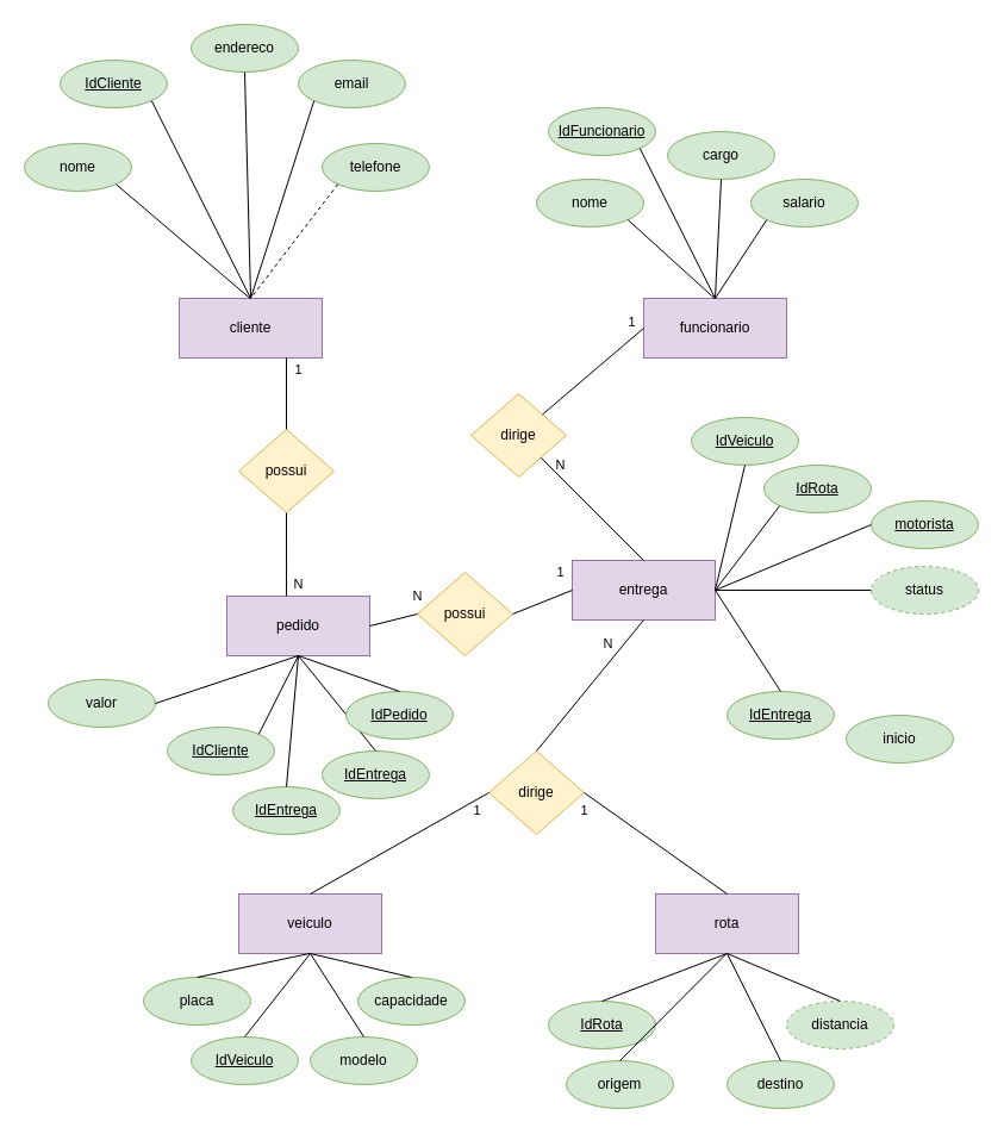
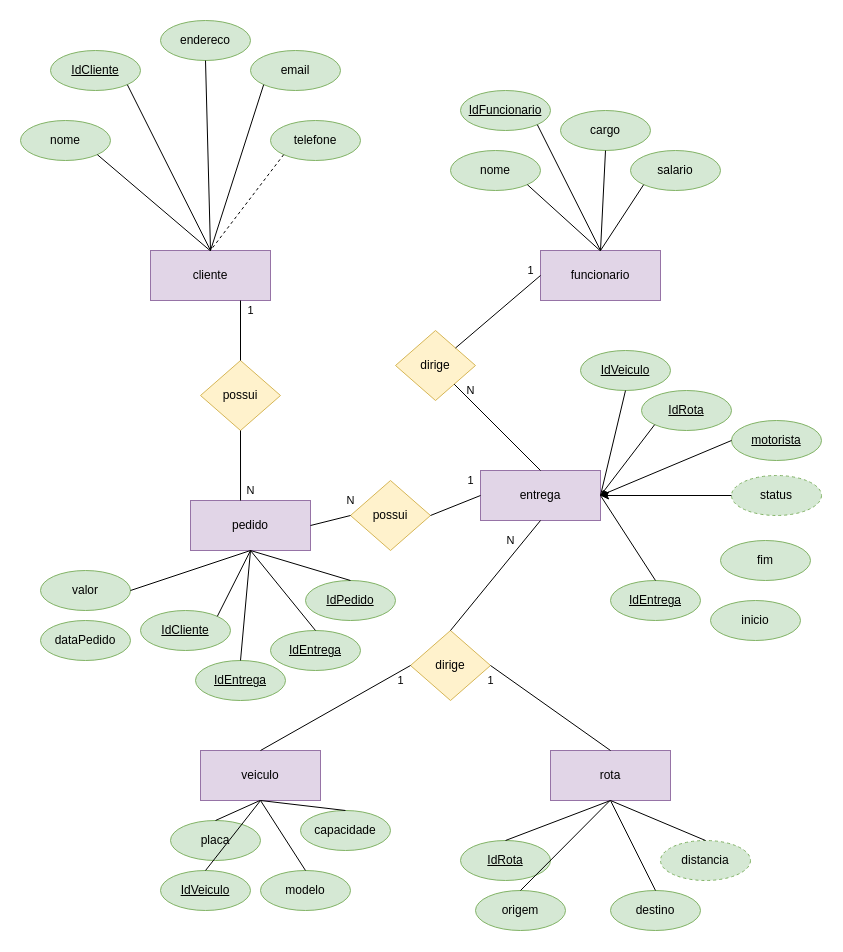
  <mxCell id="0" />
  <mxCell id="1" parent="0" />
  <mxCell id="2" value="&lt;u&gt;IdCliente&lt;/u&gt;" style="ellipse;whiteSpace=wrap;html=1;fillColor=#d5e8d4;strokeColor=#82b366;" parent="1" vertex="1"><mxGeometry x="50" y="50" width="90" height="40" as="geometry" /></mxCell>
  <mxCell id="3" value="nome" style="ellipse;whiteSpace=wrap;html=1;fillColor=#d5e8d4;strokeColor=#82b366;" parent="1" vertex="1"><mxGeometry x="20" y="120" width="90" height="40" as="geometry" /></mxCell>
  <mxCell id="4" value="cliente" style="rounded=0;whiteSpace=wrap;html=1;fillColor=#e1d5e7;strokeColor=#9673a6;" parent="1" vertex="1"><mxGeometry x="150" y="250" width="120" height="50" as="geometry" /></mxCell>
  <mxCell id="5" value="entrega" style="rounded=0;whiteSpace=wrap;html=1;fillColor=#e1d5e7;strokeColor=#9673a6;" parent="1" vertex="1"><mxGeometry x="480" y="470" width="120" height="50" as="geometry" /></mxCell>
  <mxCell id="6" value="funcionario" style="rounded=0;whiteSpace=wrap;html=1;fillColor=#e1d5e7;strokeColor=#9673a6;" parent="1" vertex="1"><mxGeometry x="540" y="250" width="120" height="50" as="geometry" /></mxCell>
  <mxCell id="7" value="" style="endArrow=none;html=1;rounded=0;entryX=0.5;entryY=0;entryDx=0;entryDy=0;exitX=1;exitY=1;exitDx=0;exitDy=0;" parent="1" source="2" target="4" edge="1"><mxGeometry width="50" height="50" relative="1" as="geometry"><mxPoint x="210" y="290" as="sourcePoint" /><mxPoint x="230" y="240" as="targetPoint" /></mxGeometry></mxCell>
  <mxCell id="8" value="endereco" style="ellipse;whiteSpace=wrap;html=1;fillColor=#d5e8d4;strokeColor=#82b366;" parent="1" vertex="1"><mxGeometry x="160" y="20" width="90" height="40" as="geometry" /></mxCell>
  <mxCell id="9" value="email" style="ellipse;whiteSpace=wrap;html=1;fillColor=#d5e8d4;strokeColor=#82b366;" parent="1" vertex="1"><mxGeometry x="250" y="50" width="90" height="40" as="geometry" /></mxCell>
  <mxCell id="10" value="" style="endArrow=none;html=1;rounded=0;entryX=0.5;entryY=1;entryDx=0;entryDy=0;exitX=1;exitY=1;exitDx=0;exitDy=0;" parent="1" source="3" edge="1"><mxGeometry width="50" height="50" relative="1" as="geometry"><mxPoint x="209.5" y="290" as="sourcePoint" /><mxPoint x="209.5" y="250" as="targetPoint" /></mxGeometry></mxCell>
  <mxCell id="11" value="" style="endArrow=none;html=1;rounded=0;exitX=0.5;exitY=1;exitDx=0;exitDy=0;" parent="1" source="8" edge="1"><mxGeometry width="50" height="50" relative="1" as="geometry"><mxPoint x="230" y="370" as="sourcePoint" /><mxPoint x="210" y="250" as="targetPoint" /></mxGeometry></mxCell>
  <mxCell id="12" value="" style="endArrow=none;html=1;rounded=0;exitX=0;exitY=1;exitDx=0;exitDy=0;" parent="1" source="9" edge="1"><mxGeometry width="50" height="50" relative="1" as="geometry"><mxPoint x="280" y="330" as="sourcePoint" /><mxPoint x="210" y="250" as="targetPoint" /></mxGeometry></mxCell>
  <mxCell id="13" value="telefone" style="ellipse;whiteSpace=wrap;html=1;fillColor=#d5e8d4;strokeColor=#82b366;" parent="1" vertex="1"><mxGeometry x="270" y="120" width="90" height="40" as="geometry" /></mxCell>
  <mxCell id="14" value="" style="endArrow=none;html=1;rounded=0;exitX=0;exitY=1;exitDx=0;exitDy=0;entryX=0.5;entryY=0;entryDx=0;entryDy=0;dashed=1;" parent="1" source="13" target="4" edge="1"><mxGeometry width="50" height="50" relative="1" as="geometry"><mxPoint x="359.5" y="310" as="sourcePoint" /><mxPoint x="180" y="220" as="targetPoint" /></mxGeometry></mxCell>
  <mxCell id="15" value="&lt;u&gt;IdFuncionario&lt;/u&gt;" style="ellipse;whiteSpace=wrap;html=1;fillColor=#d5e8d4;strokeColor=#82b366;" parent="1" vertex="1"><mxGeometry x="460" y="90" width="90" height="40" as="geometry" /></mxCell>
  <mxCell id="16" value="nome" style="ellipse;whiteSpace=wrap;html=1;fillColor=#d5e8d4;strokeColor=#82b366;" parent="1" vertex="1"><mxGeometry x="450" y="150" width="90" height="40" as="geometry" /></mxCell>
  <mxCell id="17" value="" style="endArrow=none;html=1;rounded=0;entryX=0.5;entryY=1;entryDx=0;entryDy=0;exitX=1;exitY=1;exitDx=0;exitDy=0;" parent="1" source="15" edge="1"><mxGeometry width="50" height="50" relative="1" as="geometry"><mxPoint x="600" y="290" as="sourcePoint" /><mxPoint x="600" y="250" as="targetPoint" /></mxGeometry></mxCell>
  <mxCell id="18" value="cargo" style="ellipse;whiteSpace=wrap;html=1;fillColor=#d5e8d4;strokeColor=#82b366;" parent="1" vertex="1"><mxGeometry x="560" y="110" width="90" height="40" as="geometry" /></mxCell>
  <mxCell id="19" value="" style="endArrow=none;html=1;rounded=0;entryX=0.5;entryY=1;entryDx=0;entryDy=0;exitX=1;exitY=1;exitDx=0;exitDy=0;" parent="1" source="16" edge="1"><mxGeometry width="50" height="50" relative="1" as="geometry"><mxPoint x="599.5" y="290" as="sourcePoint" /><mxPoint x="599.5" y="250" as="targetPoint" /></mxGeometry></mxCell>
  <mxCell id="20" value="" style="endArrow=none;html=1;rounded=0;exitX=0.5;exitY=1;exitDx=0;exitDy=0;" parent="1" source="18" edge="1"><mxGeometry width="50" height="50" relative="1" as="geometry"><mxPoint x="620" y="370" as="sourcePoint" /><mxPoint x="600" y="250" as="targetPoint" /></mxGeometry></mxCell>
  <mxCell id="21" value="salario" style="ellipse;whiteSpace=wrap;html=1;fillColor=#d5e8d4;strokeColor=#82b366;" parent="1" vertex="1"><mxGeometry x="630" y="150" width="90" height="40" as="geometry" /></mxCell>
  <mxCell id="22" value="" style="endArrow=none;html=1;rounded=0;exitX=0;exitY=1;exitDx=0;exitDy=0;entryX=0.5;entryY=1;entryDx=0;entryDy=0;" parent="1" source="21" edge="1"><mxGeometry width="50" height="50" relative="1" as="geometry"><mxPoint x="749.5" y="310" as="sourcePoint" /><mxPoint x="600" y="250" as="targetPoint" /></mxGeometry></mxCell>
  <mxCell id="23" value="&lt;u&gt;IdVeiculo&lt;/u&gt;" style="ellipse;whiteSpace=wrap;html=1;fillColor=#d5e8d4;strokeColor=#82b366;" parent="1" vertex="1"><mxGeometry x="580" y="350" width="90" height="40" as="geometry" /></mxCell>
  <mxCell id="24" value="&lt;u&gt;IdEntrega&lt;/u&gt;" style="ellipse;whiteSpace=wrap;html=1;fillColor=#d5e8d4;strokeColor=#82b366;" parent="1" vertex="1"><mxGeometry x="610" y="580" width="90" height="40" as="geometry" /></mxCell>
  <mxCell id="25" value="" style="endArrow=none;html=1;rounded=0;entryX=1;entryY=0.5;entryDx=0;entryDy=0;exitX=0.5;exitY=1;exitDx=0;exitDy=0;" parent="1" source="23" edge="1" target="5"><mxGeometry width="50" height="50" relative="1" as="geometry"><mxPoint x="540" y="560" as="sourcePoint" /><mxPoint x="540" y="520" as="targetPoint" /></mxGeometry></mxCell>
  <mxCell id="26" value="&lt;span style=&quot;font-weight: normal;&quot;&gt;&lt;u&gt;IdRota&lt;/u&gt;&lt;/span&gt;" style="ellipse;whiteSpace=wrap;html=1;fontStyle=1;fillColor=#d5e8d4;strokeColor=#82b366;" parent="1" vertex="1"><mxGeometry x="641" y="390" width="90" height="40" as="geometry" /></mxCell>
+ <mxCell id="27" value="fim" style="ellipse;whiteSpace=wrap;html=1;fillColor=#d5e8d4;strokeColor=#82b366;" parent="1" vertex="1"><mxGeometry x="720" y="540" width="90" height="40" as="geometry" /></mxCell>
  <mxCell id="28" value="" style="endArrow=none;html=1;rounded=0;entryX=1;entryY=0.5;entryDx=0;entryDy=0;exitX=0.5;exitY=0;exitDx=0;exitDy=0;" parent="1" source="24" edge="1" target="5"><mxGeometry width="50" height="50" relative="1" as="geometry"><mxPoint x="539.5" y="560" as="sourcePoint" /><mxPoint x="539.5" y="520" as="targetPoint" /></mxGeometry></mxCell>
  <mxCell id="29" value="" style="endArrow=none;html=1;rounded=0;exitX=0;exitY=1;exitDx=0;exitDy=0;fontStyle=1;entryX=1;entryY=0.5;entryDx=0;entryDy=0;" parent="1" source="26" target="5" edge="1"><mxGeometry width="50" height="50" relative="1" as="geometry"><mxPoint x="390" y="430" as="sourcePoint" /><mxPoint x="390" y="470" as="targetPoint" /></mxGeometry></mxCell>
  <mxCell id="30" value="inicio" style="ellipse;whiteSpace=wrap;html=1;fillColor=#d5e8d4;strokeColor=#82b366;" parent="1" vertex="1"><mxGeometry x="710" y="600" width="90" height="40" as="geometry" /></mxCell>
  <mxCell id="31" value="pedido" style="rounded=0;whiteSpace=wrap;html=1;fillColor=#e1d5e7;strokeColor=#9673a6;" parent="1" vertex="1"><mxGeometry x="190" y="500" width="120" height="50" as="geometry" /></mxCell>
  <mxCell id="32" value="veiculo" style="rounded=0;whiteSpace=wrap;html=1;fillColor=#e1d5e7;strokeColor=#9673a6;" parent="1" vertex="1"><mxGeometry x="200" y="750" width="120" height="50" as="geometry" /></mxCell>
  <mxCell id="33" value="rota" style="rounded=0;whiteSpace=wrap;html=1;fillColor=#e1d5e7;strokeColor=#9673a6;" parent="1" vertex="1"><mxGeometry x="550" y="750" width="120" height="50" as="geometry" /></mxCell>
- <mxCell id="34" value="placa" style="ellipse;whiteSpace=wrap;html=1;fillColor=#d5e8d4;strokeColor=#82b366;" parent="1" vertex="1"><mxGeometry x="120" y="820" width="90" height="40" as="geometry" /></mxCell>
+ <mxCell id="34" value="placa" style="ellipse;whiteSpace=wrap;html=1;fillColor=#d5e8d4;strokeColor=#82b366;" parent="1" vertex="1"><mxGeometry x="170" y="820" width="90" height="40" as="geometry" /></mxCell>
  <mxCell id="35" value="&lt;u&gt;IdVeiculo&lt;/u&gt;" style="ellipse;whiteSpace=wrap;html=1;fillColor=#d5e8d4;strokeColor=#82b366;" parent="1" vertex="1"><mxGeometry x="160" y="870" width="90" height="40" as="geometry" /></mxCell>
- <mxCell id="36" value="capacidade" style="ellipse;whiteSpace=wrap;html=1;fillColor=#d5e8d4;strokeColor=#82b366;" parent="1" vertex="1"><mxGeometry x="300" y="820" width="90" height="40" as="geometry" /></mxCell>
+ <mxCell id="36" value="capacidade" style="ellipse;whiteSpace=wrap;html=1;fillColor=#d5e8d4;strokeColor=#82b366;" parent="1" vertex="1"><mxGeometry x="300" y="810" width="90" height="40" as="geometry" /></mxCell>
  <mxCell id="37" value="" style="endArrow=none;html=1;rounded=0;entryX=0.5;entryY=1;entryDx=0;entryDy=0;exitX=0.5;exitY=0;exitDx=0;exitDy=0;" parent="1" source="34" edge="1"><mxGeometry width="50" height="50" relative="1" as="geometry"><mxPoint x="259.5" y="840" as="sourcePoint" /><mxPoint x="259.5" y="800" as="targetPoint" /></mxGeometry></mxCell>
  <mxCell id="38" value="" style="endArrow=none;html=1;rounded=0;exitX=0.5;exitY=0;exitDx=0;exitDy=0;" parent="1" source="35" edge="1"><mxGeometry width="50" height="50" relative="1" as="geometry"><mxPoint x="280" y="920" as="sourcePoint" /><mxPoint x="260" y="800" as="targetPoint" /></mxGeometry></mxCell>
  <mxCell id="39" value="" style="endArrow=none;html=1;rounded=0;exitX=0.5;exitY=0;exitDx=0;exitDy=0;" parent="1" source="36" edge="1"><mxGeometry width="50" height="50" relative="1" as="geometry"><mxPoint x="330" y="880" as="sourcePoint" /><mxPoint x="260" y="800" as="targetPoint" /></mxGeometry></mxCell>
  <mxCell id="40" value="modelo" style="ellipse;whiteSpace=wrap;html=1;fillColor=#d5e8d4;strokeColor=#82b366;" parent="1" vertex="1"><mxGeometry x="260" y="870" width="90" height="40" as="geometry" /></mxCell>
  <mxCell id="41" value="" style="endArrow=none;html=1;rounded=0;exitX=0.5;exitY=0;exitDx=0;exitDy=0;entryX=0.5;entryY=1;entryDx=0;entryDy=0;" parent="1" source="40" edge="1"><mxGeometry width="50" height="50" relative="1" as="geometry"><mxPoint x="409.5" y="860" as="sourcePoint" /><mxPoint x="260" y="800" as="targetPoint" /></mxGeometry></mxCell>
  <mxCell id="42" value="origem" style="ellipse;whiteSpace=wrap;html=1;fillColor=#d5e8d4;strokeColor=#82b366;" parent="1" vertex="1"><mxGeometry x="475" y="890" width="90" height="40" as="geometry" /></mxCell>
  <mxCell id="43" value="&lt;u&gt;IdRota&lt;/u&gt;" style="ellipse;whiteSpace=wrap;html=1;fillColor=#d5e8d4;strokeColor=#82b366;" parent="1" vertex="1"><mxGeometry x="460" y="840" width="90" height="40" as="geometry" /></mxCell>
  <mxCell id="44" value="distancia" style="ellipse;whiteSpace=wrap;html=1;dashed=1;fillColor=#d5e8d4;strokeColor=#82b366;" parent="1" vertex="1"><mxGeometry x="660" y="840" width="90" height="40" as="geometry" /></mxCell>
  <mxCell id="45" value="" style="endArrow=none;html=1;rounded=0;entryX=0.5;entryY=1;entryDx=0;entryDy=0;exitX=0.5;exitY=0;exitDx=0;exitDy=0;" parent="1" source="42" edge="1"><mxGeometry width="50" height="50" relative="1" as="geometry"><mxPoint x="609.5" y="840" as="sourcePoint" /><mxPoint x="609.5" y="800" as="targetPoint" /></mxGeometry></mxCell>
  <mxCell id="46" value="" style="endArrow=none;html=1;rounded=0;exitX=0.5;exitY=0;exitDx=0;exitDy=0;" parent="1" source="43" edge="1"><mxGeometry width="50" height="50" relative="1" as="geometry"><mxPoint x="630" y="920" as="sourcePoint" /><mxPoint x="610" y="800" as="targetPoint" /></mxGeometry></mxCell>
  <mxCell id="47" value="" style="endArrow=none;html=1;rounded=0;exitX=0.5;exitY=0;exitDx=0;exitDy=0;" parent="1" source="44" edge="1"><mxGeometry width="50" height="50" relative="1" as="geometry"><mxPoint x="680" y="880" as="sourcePoint" /><mxPoint x="610" y="800" as="targetPoint" /></mxGeometry></mxCell>
  <mxCell id="48" value="destino" style="ellipse;whiteSpace=wrap;html=1;fillColor=#d5e8d4;strokeColor=#82b366;" parent="1" vertex="1"><mxGeometry x="610" y="890" width="90" height="40" as="geometry" /></mxCell>
  <mxCell id="49" value="" style="endArrow=none;html=1;rounded=0;exitX=0.5;exitY=0;exitDx=0;exitDy=0;entryX=0.5;entryY=1;entryDx=0;entryDy=0;" parent="1" source="48" edge="1"><mxGeometry width="50" height="50" relative="1" as="geometry"><mxPoint x="759.5" y="860" as="sourcePoint" /><mxPoint x="610" y="800" as="targetPoint" /></mxGeometry></mxCell>
  <mxCell id="50" value="&lt;u&gt;motorista&lt;/u&gt;" style="ellipse;whiteSpace=wrap;html=1;fillColor=#d5e8d4;strokeColor=#82b366;" parent="1" vertex="1"><mxGeometry x="731" y="420" width="90" height="40" as="geometry" /></mxCell>
- <mxCell id="51" value="" style="endArrow=none;html=1;rounded=0;exitX=0;exitY=0.5;exitDx=0;exitDy=0;entryX=1;entryY=0.5;entryDx=0;entryDy=0;" parent="1" source="50" target="5" edge="1"><mxGeometry width="50" height="50" relative="1" as="geometry"><mxPoint x="436" y="450" as="sourcePoint" /><mxPoint x="436" y="490" as="targetPoint" /></mxGeometry></mxCell>
+ <mxCell id="51" value="" style="endArrow=diamond;html=1;rounded=0;exitX=0;exitY=0.5;exitDx=0;exitDy=0;entryX=1;entryY=0.5;entryDx=0;entryDy=0;" parent="1" source="50" target="5" edge="1"><mxGeometry width="50" height="50" relative="1" as="geometry"><mxPoint x="436" y="450" as="sourcePoint" /><mxPoint x="436" y="490" as="targetPoint" /></mxGeometry></mxCell>
  <mxCell id="52" value="status" style="ellipse;whiteSpace=wrap;html=1;dashed=1;fillColor=#d5e8d4;strokeColor=#82b366;" parent="1" vertex="1"><mxGeometry x="731" y="475" width="90" height="40" as="geometry" /></mxCell>
- <mxCell id="53" value="" style="endArrow=none;html=1;rounded=0;exitX=0;exitY=0.5;exitDx=0;exitDy=0;entryX=1;entryY=0.5;entryDx=0;entryDy=0;" parent="1" source="52" target="5" edge="1"><mxGeometry width="50" height="50" relative="1" as="geometry"><mxPoint x="711" y="530" as="sourcePoint" /><mxPoint x="701" y="470" as="targetPoint" /></mxGeometry></mxCell>
+ <mxCell id="53" value="" style="endArrow=classic;html=1;rounded=0;exitX=0;exitY=0.5;exitDx=0;exitDy=0;entryX=1;entryY=0.5;entryDx=0;entryDy=0;" parent="1" source="52" target="5" edge="1"><mxGeometry width="50" height="50" relative="1" as="geometry"><mxPoint x="711" y="530" as="sourcePoint" /><mxPoint x="701" y="470" as="targetPoint" /></mxGeometry></mxCell>
  <mxCell id="54" value="&lt;u&gt;IdCliente&lt;/u&gt;" style="ellipse;whiteSpace=wrap;html=1;fillColor=#d5e8d4;strokeColor=#82b366;" parent="1" vertex="1"><mxGeometry x="140" y="610" width="90" height="40" as="geometry" /></mxCell>
  <mxCell id="55" value="" style="endArrow=none;html=1;rounded=0;entryX=0.5;entryY=1;entryDx=0;entryDy=0;exitX=1;exitY=0;exitDx=0;exitDy=0;" parent="1" source="54" target="31" edge="1"><mxGeometry width="50" height="50" relative="1" as="geometry"><mxPoint x="190" y="565" as="sourcePoint" /><mxPoint x="190" y="525" as="targetPoint" /></mxGeometry></mxCell>
  <mxCell id="56" value="&lt;u&gt;IdEntrega&lt;/u&gt;" style="ellipse;whiteSpace=wrap;html=1;fillColor=#d5e8d4;strokeColor=#82b366;" parent="1" vertex="1"><mxGeometry x="195" y="660" width="90" height="40" as="geometry" /></mxCell>
  <mxCell id="57" value="" style="endArrow=none;html=1;rounded=0;entryX=0.5;entryY=1;entryDx=0;entryDy=0;exitX=0.5;exitY=0;exitDx=0;exitDy=0;" parent="1" source="56" target="31" edge="1"><mxGeometry width="50" height="50" relative="1" as="geometry"><mxPoint x="194.75" y="580" as="sourcePoint" /><mxPoint x="194.75" y="540" as="targetPoint" /></mxGeometry></mxCell>
  <mxCell id="58" value="&lt;u&gt;IdEntrega&lt;/u&gt;" style="ellipse;whiteSpace=wrap;html=1;fillColor=#d5e8d4;strokeColor=#82b366;" parent="1" vertex="1"><mxGeometry x="270" y="630" width="90" height="40" as="geometry" /></mxCell>
  <mxCell id="59" value="" style="endArrow=none;html=1;rounded=0;entryX=0.5;entryY=1;entryDx=0;entryDy=0;exitX=0.5;exitY=0;exitDx=0;exitDy=0;" parent="1" source="58" target="31" edge="1"><mxGeometry width="50" height="50" relative="1" as="geometry"><mxPoint x="284.75" y="580" as="sourcePoint" /><mxPoint x="284.75" y="540" as="targetPoint" /></mxGeometry></mxCell>
- <mxCell id="60" value="&lt;u&gt;IdPedido&lt;/u&gt;" style="ellipse;whiteSpace=wrap;html=1;fillColor=#d5e8d4;strokeColor=#82b366;" parent="1" vertex="1"><mxGeometry x="290" y="580" width="90" height="40" as="geometry" /></mxCell>
+ <mxCell id="60" value="&lt;u&gt;IdPedido&lt;/u&gt;" style="ellipse;whiteSpace=wrap;html=1;fillColor=#d5e8d4;strokeColor=#82b366;" parent="1" vertex="1"><mxGeometry x="305" y="580" width="90" height="40" as="geometry" /></mxCell>
  <mxCell id="61" value="" style="endArrow=none;html=1;rounded=0;entryX=0.5;entryY=1;entryDx=0;entryDy=0;exitX=0.5;exitY=0;exitDx=0;exitDy=0;" parent="1" source="60" target="31" edge="1"><mxGeometry width="50" height="50" relative="1" as="geometry"><mxPoint x="399.5" y="565" as="sourcePoint" /><mxPoint x="289.5" y="535" as="targetPoint" /></mxGeometry></mxCell>
+ <mxCell id="62" value="dataPedido" style="ellipse;whiteSpace=wrap;html=1;fillColor=#d5e8d4;strokeColor=#82b366;" parent="1" vertex="1"><mxGeometry x="40" y="620" width="90" height="40" as="geometry" /></mxCell>
  <mxCell id="63" value="valor" style="ellipse;whiteSpace=wrap;html=1;fillColor=#d5e8d4;strokeColor=#82b366;" parent="1" vertex="1"><mxGeometry x="40" y="570" width="90" height="40" as="geometry" /></mxCell>
  <mxCell id="64" value="" style="endArrow=none;html=1;rounded=0;entryX=0.5;entryY=1;entryDx=0;entryDy=0;exitX=1;exitY=0.5;exitDx=0;exitDy=0;" parent="1" source="63" target="31" edge="1"><mxGeometry width="50" height="50" relative="1" as="geometry"><mxPoint x="459.5" y="550" as="sourcePoint" /><mxPoint x="459.5" y="510" as="targetPoint" /></mxGeometry></mxCell>
  <mxCell id="65" value="possui" style="rhombus;whiteSpace=wrap;html=1;fillColor=#fff2cc;strokeColor=#d6b656;" parent="1" vertex="1"><mxGeometry x="350" y="480" width="80" height="70" as="geometry" /></mxCell>
  <mxCell id="66" value="N" style="endArrow=none;html=1;rounded=0;exitX=1;exitY=0.5;exitDx=0;exitDy=0;entryX=0;entryY=0.5;entryDx=0;entryDy=0;" parent="1" source="31" target="65" edge="1"><mxGeometry x="1" y="15" width="50" height="50" relative="1" as="geometry"><mxPoint x="320" y="560" as="sourcePoint" /><mxPoint x="360" y="510" as="targetPoint" /><mxPoint x="4" y="-1" as="offset" /></mxGeometry></mxCell>
  <mxCell id="67" value="1" style="endArrow=none;html=1;rounded=0;entryX=0;entryY=0.5;entryDx=0;entryDy=0;exitX=1;exitY=0.5;exitDx=0;exitDy=0;" parent="1" source="65" target="5" edge="1"><mxGeometry x="0.862" y="18" width="50" height="50" relative="1" as="geometry"><mxPoint x="440" y="545" as="sourcePoint" /><mxPoint x="470" y="475" as="targetPoint" /><mxPoint as="offset" /></mxGeometry></mxCell>
  <mxCell id="68" value="dirige" style="rhombus;whiteSpace=wrap;html=1;fillColor=#fff2cc;strokeColor=#d6b656;" vertex="1" parent="1"><mxGeometry x="410" y="630" width="80" height="70" as="geometry" /></mxCell>
  <mxCell id="69" value="1" style="endArrow=none;html=1;rounded=0;exitX=0.5;exitY=0;exitDx=0;exitDy=0;entryX=0;entryY=0.5;entryDx=0;entryDy=0;" edge="1" parent="1" target="68" source="32"><mxGeometry x="0.813" y="-8" width="50" height="50" relative="1" as="geometry"><mxPoint x="370" y="675" as="sourcePoint" /><mxPoint x="420" y="660" as="targetPoint" /><mxPoint as="offset" /></mxGeometry></mxCell>
  <mxCell id="70" value="1" style="endArrow=none;html=1;rounded=0;entryX=0.5;entryY=0;entryDx=0;entryDy=0;exitX=1;exitY=0.5;exitDx=0;exitDy=0;" edge="1" parent="1" source="68" target="33"><mxGeometry x="-0.882" y="-12" width="50" height="50" relative="1" as="geometry"><mxPoint x="500" y="695" as="sourcePoint" /><mxPoint x="540" y="645" as="targetPoint" /><mxPoint as="offset" /></mxGeometry></mxCell>
  <mxCell id="71" value="N" style="endArrow=none;html=1;rounded=0;entryX=0.5;entryY=1;entryDx=0;entryDy=0;exitX=0.5;exitY=0;exitDx=0;exitDy=0;" edge="1" parent="1" source="68" target="5"><mxGeometry x="0.515" y="11" width="50" height="50" relative="1" as="geometry"><mxPoint x="500" y="675" as="sourcePoint" /><mxPoint x="620" y="760" as="targetPoint" /><Array as="points" /><mxPoint y="1" as="offset" /></mxGeometry></mxCell>
  <mxCell id="72" value="dirige" style="rhombus;whiteSpace=wrap;html=1;fillColor=#fff2cc;strokeColor=#d6b656;" vertex="1" parent="1"><mxGeometry x="395" y="330" width="80" height="70" as="geometry" /></mxCell>
  <mxCell id="73" value="1" style="endArrow=none;html=1;rounded=0;exitX=0;exitY=0.5;exitDx=0;exitDy=0;entryX=1;entryY=0;entryDx=0;entryDy=0;" edge="1" parent="1" target="72" source="6"><mxGeometry x="-0.922" y="-10" width="50" height="50" relative="1" as="geometry"><mxPoint x="320" y="365" as="sourcePoint" /><mxPoint x="405" y="360" as="targetPoint" /><mxPoint as="offset" /></mxGeometry></mxCell>
  <mxCell id="74" value="N" style="endArrow=none;html=1;rounded=0;entryX=0.5;entryY=0;entryDx=0;entryDy=0;" edge="1" parent="1" source="72" target="5"><mxGeometry x="-0.738" y="7" width="50" height="50" relative="1" as="geometry"><mxPoint x="485" y="395" as="sourcePoint" /><mxPoint x="525" y="345" as="targetPoint" /><mxPoint as="offset" /></mxGeometry></mxCell>
  <mxCell id="75" value="possui" style="rhombus;whiteSpace=wrap;html=1;fillColor=#fff2cc;strokeColor=#d6b656;" vertex="1" parent="1"><mxGeometry x="200" y="360" width="80" height="70" as="geometry" /></mxCell>
  <mxCell id="76" value="N" style="endArrow=none;html=1;rounded=0;exitX=0.417;exitY=0;exitDx=0;exitDy=0;entryX=0.5;entryY=1;entryDx=0;entryDy=0;exitPerimeter=0;" edge="1" parent="1" target="75" source="31"><mxGeometry x="-0.714" y="-10" width="50" height="50" relative="1" as="geometry"><mxPoint x="160" y="405" as="sourcePoint" /><mxPoint x="210" y="390" as="targetPoint" /><mxPoint as="offset" /></mxGeometry></mxCell>
  <mxCell id="77" value="1" style="endArrow=none;html=1;rounded=0;entryX=0.75;entryY=1;entryDx=0;entryDy=0;exitX=0.5;exitY=0;exitDx=0;exitDy=0;" edge="1" parent="1" source="75" target="4"><mxGeometry x="0.667" y="-10" width="50" height="50" relative="1" as="geometry"><mxPoint x="290" y="425" as="sourcePoint" /><mxPoint x="330" y="375" as="targetPoint" /><mxPoint as="offset" /></mxGeometry></mxCell>
